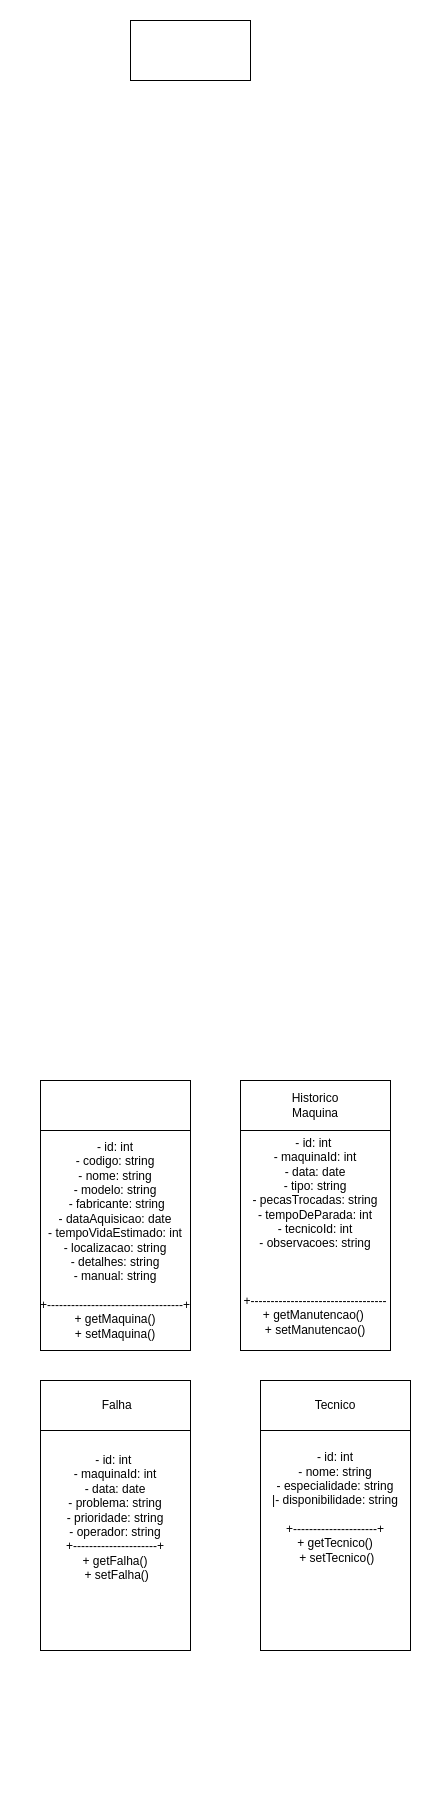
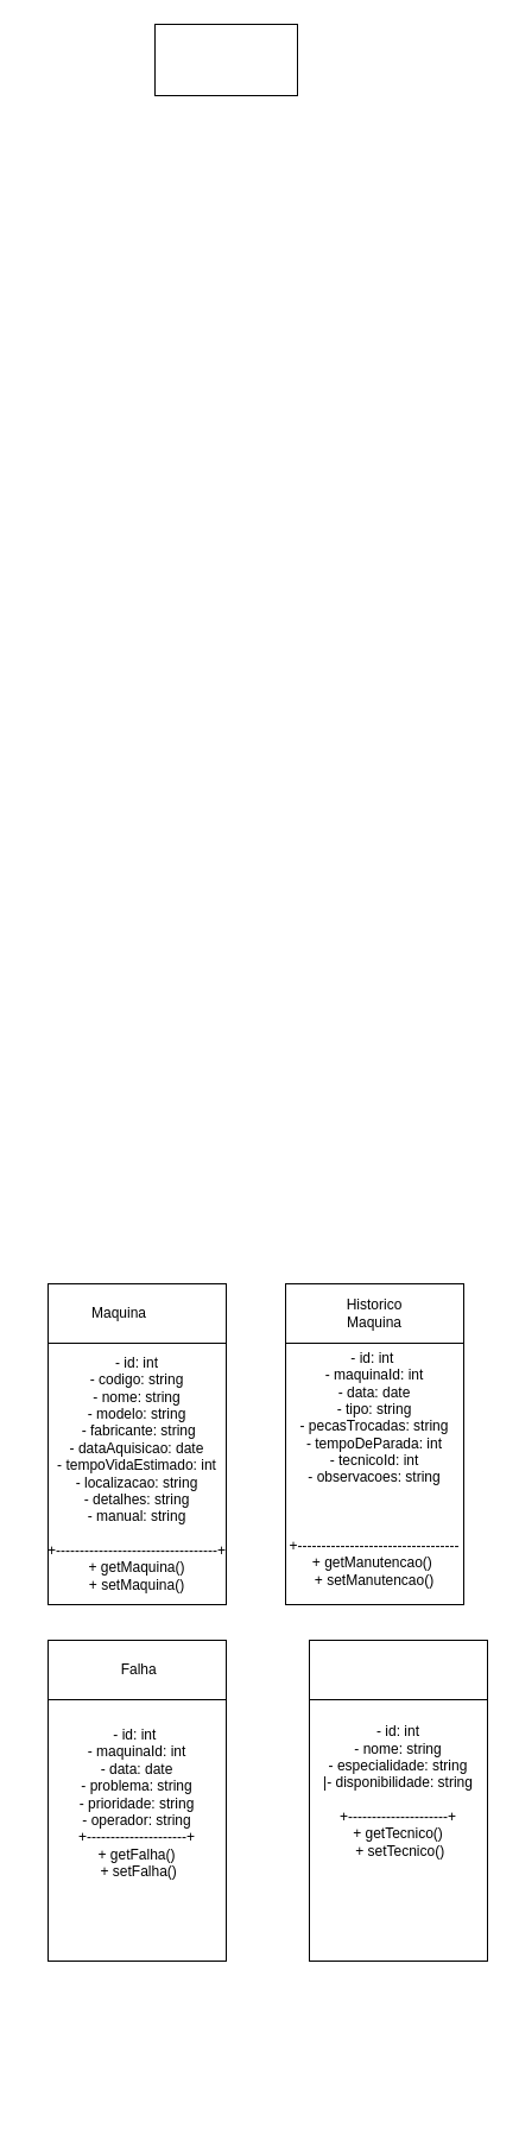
  <mxCell id="0" />
  <mxCell id="1" parent="0" />
  <mxCell id="2" value="" style="rounded=0;whiteSpace=wrap;html=1;" vertex="1" parent="1"><mxGeometry x="130" y="20" width="120" height="60" as="geometry" /></mxCell>
  <mxCell id="3" value="" style="rounded=0;whiteSpace=wrap;html=1;" vertex="1" parent="1"><mxGeometry x="40" y="1080" width="150" height="50" as="geometry" /></mxCell>
+ <mxCell id="4" value="Maquina " style="text;html=1;strokeColor=none;fillColor=none;align=center;verticalAlign=middle;whiteSpace=wrap;rounded=0;" vertex="1" parent="1"><mxGeometry x="70" y="1090" width="60" height="30" as="geometry" /></mxCell>
  <mxCell id="5" value="" style="rounded=0;whiteSpace=wrap;html=1;" vertex="1" parent="1"><mxGeometry x="40" y="1130" width="150" height="220" as="geometry" /></mxCell>
  <mxCell id="6" value="&amp;nbsp;- id: int&amp;nbsp;&lt;br&gt;&amp;nbsp;- codigo: string&amp;nbsp;&lt;br&gt;&amp;nbsp;- nome: string&amp;nbsp;&lt;br&gt;&amp;nbsp;- modelo: string&amp;nbsp;&lt;br&gt;&amp;nbsp;- fabricante: string&lt;br&gt;&amp;nbsp;- dataAquisicao: date&amp;nbsp;&lt;br&gt;&amp;nbsp;- tempoVidaEstimado: int&amp;nbsp;&lt;br&gt;&amp;nbsp;- localizacao: string&amp;nbsp;&lt;br&gt;&amp;nbsp;- detalhes: string&amp;nbsp;&lt;br&gt;&amp;nbsp;- manual: string&amp;nbsp;&lt;br&gt;&lt;br&gt;+----------------------------------+&lt;br&gt;&amp;nbsp;+ getMaquina()&amp;nbsp;&lt;br&gt;&amp;nbsp;+ setMaquina()&amp;nbsp;" style="text;html=1;strokeColor=none;fillColor=none;align=center;verticalAlign=middle;whiteSpace=wrap;rounded=0;" vertex="1" parent="1"><mxGeometry y="1130" width="190" height="220" as="geometry" x="20" /></mxCell>
  <mxCell id="7" value="" style="rounded=0;whiteSpace=wrap;html=1;" vertex="1" parent="1"><mxGeometry x="240" y="1080" width="150" height="50" as="geometry" /></mxCell>
  <mxCell id="8" value=" Historico Maquina " style="text;html=1;strokeColor=none;fillColor=none;align=center;verticalAlign=middle;whiteSpace=wrap;rounded=0;" vertex="1" parent="1"><mxGeometry x="285" y="1090" width="60" height="30" as="geometry" /></mxCell>
  <mxCell id="9" value="" style="rounded=0;whiteSpace=wrap;html=1;" vertex="1" parent="1"><mxGeometry x="240" y="1130" width="150" height="220" as="geometry" /></mxCell>
  <mxCell id="10" value="&lt;br&gt;&lt;br&gt;&lt;br&gt;&lt;br&gt;&lt;br&gt;- id: int&amp;nbsp;&lt;br&gt;&amp;nbsp;- maquinaId: int&amp;nbsp;&lt;br&gt;&amp;nbsp;- data: date&amp;nbsp;&lt;br&gt;&amp;nbsp;- tipo: string&amp;nbsp;&lt;br&gt;&amp;nbsp;- pecasTrocadas: string&amp;nbsp;&lt;br&gt;&amp;nbsp;- tempoDeParada: int&amp;nbsp;&lt;br&gt;&amp;nbsp;- tecnicoId: int&amp;nbsp;&lt;br&gt;&amp;nbsp;- observacoes: string&amp;nbsp;&lt;br&gt;&lt;br&gt;&lt;br&gt;&lt;br&gt;+----------------------------------&lt;br&gt;+ getManutencao()&amp;nbsp;&lt;br&gt;&amp;nbsp;+ setManutencao()&amp;nbsp;" style="text;html=1;strokeColor=none;fillColor=none;align=center;verticalAlign=middle;whiteSpace=wrap;rounded=0;" vertex="1" parent="1"><mxGeometry x="240" y="1110" width="150" height="180" as="geometry" /></mxCell>
  <mxCell id="11" value="" style="rounded=0;whiteSpace=wrap;html=1;" vertex="1" parent="1"><mxGeometry x="40" y="1380" width="150" height="50" as="geometry" /></mxCell>
  <mxCell id="12" value="&amp;nbsp;Falha" style="text;html=1;strokeColor=none;fillColor=none;align=center;verticalAlign=middle;whiteSpace=wrap;rounded=0;" vertex="1" parent="1"><mxGeometry x="85" y="1390" width="60" height="30" as="geometry" /></mxCell>
  <mxCell id="13" value="" style="rounded=0;whiteSpace=wrap;html=1;" vertex="1" parent="1"><mxGeometry x="40" y="1430" width="150" height="220" as="geometry" /></mxCell>
  <mxCell id="14" value="&lt;br&gt;&lt;br&gt;&lt;br&gt;" style="text;html=1;strokeColor=none;fillColor=none;align=center;verticalAlign=middle;whiteSpace=wrap;rounded=0;" vertex="1" parent="1"><mxGeometry x="40" y="1440" width="150" height="350" as="geometry" /></mxCell>
  <mxCell id="15" value="&lt;br&gt;- id: int&amp;nbsp;&lt;br&gt;&amp;nbsp;- maquinaId: int&amp;nbsp;&lt;br&gt;&amp;nbsp;- data: date&amp;nbsp;&lt;br&gt;&amp;nbsp;- problema: string&amp;nbsp;&lt;br&gt;&amp;nbsp;- prioridade: string&amp;nbsp;&lt;br&gt;&amp;nbsp;- operador: string&amp;nbsp;&lt;br&gt;+---------------------+&lt;br&gt;&amp;nbsp;+ getFalha()&amp;nbsp;&lt;br&gt;&amp;nbsp;+ setFalha()     " style="text;html=1;strokeColor=none;fillColor=none;align=center;verticalAlign=middle;whiteSpace=wrap;rounded=0;" vertex="1" parent="1"><mxGeometry x="40" y="1400" width="150" height="220" as="geometry" /></mxCell>
  <mxCell id="16" value="" style="rounded=0;whiteSpace=wrap;html=1;" vertex="1" parent="1"><mxGeometry x="260" y="1380" width="150" height="50" as="geometry" /></mxCell>
- <mxCell id="17" value=" Tecnico  " style="text;html=1;strokeColor=none;fillColor=none;align=center;verticalAlign=middle;whiteSpace=wrap;rounded=0;" vertex="1" parent="1"><mxGeometry x="305" y="1390" width="60" height="30" as="geometry" /></mxCell>
  <mxCell id="18" value="" style="rounded=0;whiteSpace=wrap;html=1;" vertex="1" parent="1"><mxGeometry x="260" y="1430" width="150" height="220" as="geometry" /></mxCell>
  <mxCell id="19" value="&lt;br&gt;&amp;nbsp;- id: int&amp;nbsp;&lt;br&gt;&amp;nbsp;- nome: string&amp;nbsp;&lt;br&gt;&amp;nbsp;- especialidade: string&amp;nbsp;&lt;br&gt;|- disponibilidade: string&lt;br&gt;&amp;nbsp;&lt;br&gt;+---------------------+&lt;br&gt;&amp;nbsp;+ getTecnico()&amp;nbsp;&lt;br&gt;&amp;nbsp;+ setTecnico() " style="text;html=1;strokeColor=none;fillColor=none;align=center;verticalAlign=middle;whiteSpace=wrap;rounded=0;" vertex="1" parent="1"><mxGeometry x="255" y="1380" width="160" height="240" as="geometry" /></mxCell>
